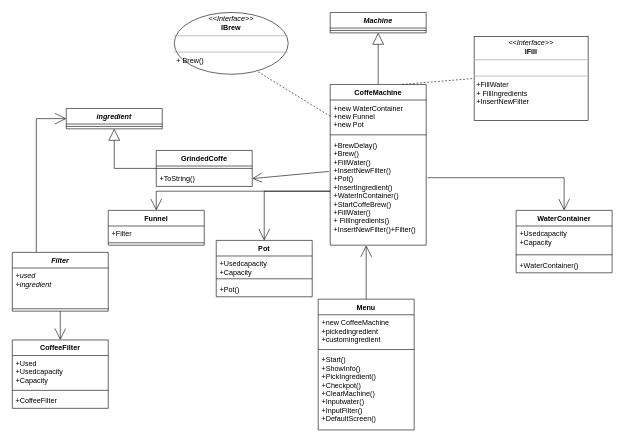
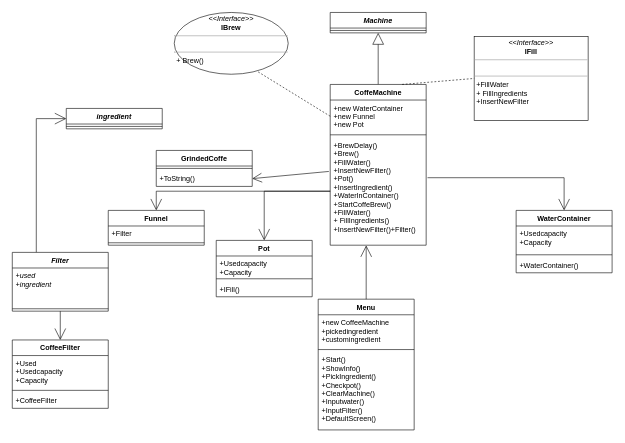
  <mxCell id="0" />
  <mxCell id="1" parent="0" />
  <mxCell id="2" value="Machine" style="swimlane;fontStyle=3;align=center;verticalAlign=top;childLayout=stackLayout;horizontal=1;startSize=26;horizontalStack=0;resizeParent=1;resizeParentMax=0;resizeLast=0;collapsible=1;marginBottom=0;" vertex="1" parent="1"><mxGeometry x="550" y="20" width="160" height="34" as="geometry" /></mxCell>
  <mxCell id="3" value="" style="line;strokeWidth=1;fillColor=none;align=left;verticalAlign=middle;spacingTop=-1;spacingLeft=3;spacingRight=3;rotatable=0;labelPosition=right;points=[];portConstraint=eastwest;" vertex="1" parent="2"><mxGeometry y="26" width="160" height="8" as="geometry" /></mxCell>
  <mxCell id="4" style="edgeStyle=orthogonalEdgeStyle;rounded=0;orthogonalLoop=1;jettySize=auto;html=1;exitX=0.5;exitY=0;exitDx=0;exitDy=0;entryX=0.5;entryY=1;entryDx=0;entryDy=0;endArrow=block;endFill=0;endSize=17;" edge="1" parent="1" source="31" target="2"><mxGeometry relative="1" as="geometry"><mxPoint x="630" y="220" as="sourcePoint" /></mxGeometry></mxCell>
  <mxCell id="5" value="Funnel" style="swimlane;fontStyle=1;align=center;verticalAlign=top;childLayout=stackLayout;horizontal=1;startSize=26;horizontalStack=0;resizeParent=1;resizeParentMax=0;resizeLast=0;collapsible=1;marginBottom=0;" vertex="1" parent="1"><mxGeometry x="180" y="350" width="160" height="58" as="geometry" /></mxCell>
  <mxCell id="6" value="+Filter&#10;" style="text;strokeColor=none;fillColor=none;align=left;verticalAlign=top;spacingLeft=4;spacingRight=4;overflow=hidden;rotatable=0;points=[[0,0.5],[1,0.5]];portConstraint=eastwest;" vertex="1" parent="5"><mxGeometry y="26" width="160" height="24" as="geometry" /></mxCell>
  <mxCell id="7" value="" style="line;strokeWidth=1;fillColor=none;align=left;verticalAlign=middle;spacingTop=-1;spacingLeft=3;spacingRight=3;rotatable=0;labelPosition=right;points=[];portConstraint=eastwest;" vertex="1" parent="5"><mxGeometry y="50" width="160" height="8" as="geometry" /></mxCell>
  <mxCell id="8" style="edgeStyle=orthogonalEdgeStyle;rounded=0;orthogonalLoop=1;jettySize=auto;html=1;exitX=0.5;exitY=1;exitDx=0;exitDy=0;entryX=0.5;entryY=0;entryDx=0;entryDy=0;endArrow=open;endFill=0;endSize=17;" edge="1" parent="1" source="10" target="19"><mxGeometry relative="1" as="geometry" /></mxCell>
  <mxCell id="9" style="edgeStyle=orthogonalEdgeStyle;rounded=0;orthogonalLoop=1;jettySize=auto;html=1;exitX=0.25;exitY=0;exitDx=0;exitDy=0;entryX=0;entryY=0.5;entryDx=0;entryDy=0;endArrow=open;endFill=0;endSize=17;" edge="1" parent="1" source="10" target="13"><mxGeometry relative="1" as="geometry" /></mxCell>
  <mxCell id="10" value="Filter" style="swimlane;fontStyle=3;align=center;verticalAlign=top;childLayout=stackLayout;horizontal=1;startSize=26;horizontalStack=0;resizeParent=1;resizeParentMax=0;resizeLast=0;collapsible=1;marginBottom=0;" vertex="1" parent="1"><mxGeometry x="20" y="420" width="160" height="98" as="geometry" /></mxCell>
  <mxCell id="11" value="+used&#10;+ingredient&#10;&#10;&#10;" style="text;strokeColor=none;fillColor=none;align=left;verticalAlign=top;spacingLeft=4;spacingRight=4;overflow=hidden;rotatable=0;points=[[0,0.5],[1,0.5]];portConstraint=eastwest;fontStyle=2" vertex="1" parent="10"><mxGeometry y="26" width="160" height="64" as="geometry" /></mxCell>
  <mxCell id="12" value="" style="line;strokeWidth=1;fillColor=none;align=left;verticalAlign=middle;spacingTop=-1;spacingLeft=3;spacingRight=3;rotatable=0;labelPosition=right;points=[];portConstraint=eastwest;" vertex="1" parent="10"><mxGeometry y="90" width="160" height="8" as="geometry" /></mxCell>
  <mxCell id="13" value="ingredient" style="swimlane;fontStyle=3;align=center;verticalAlign=top;childLayout=stackLayout;horizontal=1;startSize=26;horizontalStack=0;resizeParent=1;resizeParentMax=0;resizeLast=0;collapsible=1;marginBottom=0;" vertex="1" parent="1"><mxGeometry x="110" y="180" width="160" height="34" as="geometry" /></mxCell>
  <mxCell id="14" value="" style="line;strokeWidth=1;fillColor=none;align=left;verticalAlign=middle;spacingTop=-1;spacingLeft=3;spacingRight=3;rotatable=0;labelPosition=right;points=[];portConstraint=eastwest;" vertex="1" parent="13"><mxGeometry y="26" width="160" height="8" as="geometry" /></mxCell>
  <mxCell id="15" value="WaterContainer" style="swimlane;fontStyle=1;align=center;verticalAlign=top;childLayout=stackLayout;horizontal=1;startSize=26;horizontalStack=0;resizeParent=1;resizeParentMax=0;resizeLast=0;collapsible=1;marginBottom=0;" vertex="1" parent="1"><mxGeometry x="860" y="350" width="160" height="104" as="geometry" /></mxCell>
  <mxCell id="16" value="+Usedcapacity&#10;+Capacity&#10;&#10;&#10;" style="text;strokeColor=none;fillColor=none;align=left;verticalAlign=top;spacingLeft=4;spacingRight=4;overflow=hidden;rotatable=0;points=[[0,0.5],[1,0.5]];portConstraint=eastwest;" vertex="1" parent="15"><mxGeometry y="26" width="160" height="44" as="geometry" /></mxCell>
  <mxCell id="17" value="" style="line;strokeWidth=1;fillColor=none;align=left;verticalAlign=middle;spacingTop=-1;spacingLeft=3;spacingRight=3;rotatable=0;labelPosition=right;points=[];portConstraint=eastwest;" vertex="1" parent="15"><mxGeometry y="70" width="160" height="8" as="geometry" /></mxCell>
  <mxCell id="18" value="+WaterContainer()" style="text;strokeColor=none;fillColor=none;align=left;verticalAlign=top;spacingLeft=4;spacingRight=4;overflow=hidden;rotatable=0;points=[[0,0.5],[1,0.5]];portConstraint=eastwest;" vertex="1" parent="15"><mxGeometry y="78" width="160" height="26" as="geometry" /></mxCell>
  <mxCell id="19" value="CoffeeFilter" style="swimlane;fontStyle=1;align=center;verticalAlign=top;childLayout=stackLayout;horizontal=1;startSize=26;horizontalStack=0;resizeParent=1;resizeParentMax=0;resizeLast=0;collapsible=1;marginBottom=0;" vertex="1" parent="1"><mxGeometry x="20" y="566" width="160" height="114" as="geometry" /></mxCell>
  <mxCell id="20" value="+Used&#10;+Usedcapacity&#10;+Capacity&#10;&#10;&#10;" style="text;strokeColor=none;fillColor=none;align=left;verticalAlign=top;spacingLeft=4;spacingRight=4;overflow=hidden;rotatable=0;points=[[0,0.5],[1,0.5]];portConstraint=eastwest;" vertex="1" parent="19"><mxGeometry y="26" width="160" height="54" as="geometry" /></mxCell>
  <mxCell id="21" value="" style="line;strokeWidth=1;fillColor=none;align=left;verticalAlign=middle;spacingTop=-1;spacingLeft=3;spacingRight=3;rotatable=0;labelPosition=right;points=[];portConstraint=eastwest;" vertex="1" parent="19"><mxGeometry y="80" width="160" height="8" as="geometry" /></mxCell>
  <mxCell id="22" value="+CoffeeFilter" style="text;strokeColor=none;fillColor=none;align=left;verticalAlign=top;spacingLeft=4;spacingRight=4;overflow=hidden;rotatable=0;points=[[0,0.5],[1,0.5]];portConstraint=eastwest;" vertex="1" parent="19"><mxGeometry y="88" width="160" height="26" as="geometry" /></mxCell>
  <mxCell id="23" value="GrindedCoffe" style="swimlane;fontStyle=1;align=center;verticalAlign=top;childLayout=stackLayout;horizontal=1;startSize=26;horizontalStack=0;resizeParent=1;resizeParentMax=0;resizeLast=0;collapsible=1;marginBottom=0;" vertex="1" parent="1"><mxGeometry x="260" y="250" width="160" height="60" as="geometry" /></mxCell>
  <mxCell id="24" value="" style="line;strokeWidth=1;fillColor=none;align=left;verticalAlign=middle;spacingTop=-1;spacingLeft=3;spacingRight=3;rotatable=0;labelPosition=right;points=[];portConstraint=eastwest;" vertex="1" parent="23"><mxGeometry y="26" width="160" height="8" as="geometry" /></mxCell>
  <mxCell id="25" value="+ToString()" style="text;strokeColor=none;fillColor=none;align=left;verticalAlign=top;spacingLeft=4;spacingRight=4;overflow=hidden;rotatable=0;points=[[0,0.5],[1,0.5]];portConstraint=eastwest;" vertex="1" parent="23"><mxGeometry y="34" width="160" height="26" as="geometry" /></mxCell>
  <mxCell id="26" value="Menu" style="swimlane;fontStyle=1;align=center;verticalAlign=top;childLayout=stackLayout;horizontal=1;startSize=26;horizontalStack=0;resizeParent=1;resizeParentMax=0;resizeLast=0;collapsible=1;marginBottom=0;" vertex="1" parent="1"><mxGeometry x="530" y="498" width="160" height="218" as="geometry" /></mxCell>
  <mxCell id="27" value="+new CoffeeMachine&#10;+pickedingredient&#10;+customingredient&#10;" style="text;strokeColor=none;fillColor=none;align=left;verticalAlign=top;spacingLeft=4;spacingRight=4;overflow=hidden;rotatable=0;points=[[0,0.5],[1,0.5]];portConstraint=eastwest;" vertex="1" parent="26"><mxGeometry y="26" width="160" height="54" as="geometry" /></mxCell>
  <mxCell id="28" value="" style="line;strokeWidth=1;fillColor=none;align=left;verticalAlign=middle;spacingTop=-1;spacingLeft=3;spacingRight=3;rotatable=0;labelPosition=right;points=[];portConstraint=eastwest;" vertex="1" parent="26"><mxGeometry y="80" width="160" height="8" as="geometry" /></mxCell>
  <mxCell id="29" value="+Start()&#10;+ShowInfo()&#10;+PickIngredient()&#10;+Checkpot()&#10;+ClearMachine()&#10;+Inputwater()&#10;+InputFilter()&#10;+DefaultScreen()&#10;&#10;" style="text;strokeColor=none;fillColor=none;align=left;verticalAlign=top;spacingLeft=4;spacingRight=4;overflow=hidden;rotatable=0;points=[[0,0.5],[1,0.5]];portConstraint=eastwest;" vertex="1" parent="26"><mxGeometry y="88" width="160" height="130" as="geometry" /></mxCell>
  <mxCell id="30" style="edgeStyle=orthogonalEdgeStyle;rounded=0;orthogonalLoop=1;jettySize=auto;html=1;exitX=1.014;exitY=0.375;exitDx=0;exitDy=0;entryX=0.5;entryY=0;entryDx=0;entryDy=0;endArrow=open;endFill=0;endSize=17;exitPerimeter=0;" edge="1" parent="1" source="34" target="15"><mxGeometry relative="1" as="geometry" /></mxCell>
  <mxCell id="31" value="CoffeMachine" style="swimlane;fontStyle=1;align=center;verticalAlign=top;childLayout=stackLayout;horizontal=1;startSize=26;horizontalStack=0;resizeParent=1;resizeParentMax=0;resizeLast=0;collapsible=1;marginBottom=0;" vertex="1" parent="1"><mxGeometry x="550" y="140" width="160" height="268" as="geometry" /></mxCell>
  <mxCell id="32" value="+new WaterContainer&#10;+new Funnel&#10;+new Pot&#10;" style="text;strokeColor=none;fillColor=none;align=left;verticalAlign=top;spacingLeft=4;spacingRight=4;overflow=hidden;rotatable=0;points=[[0,0.5],[1,0.5]];portConstraint=eastwest;" vertex="1" parent="31"><mxGeometry y="26" width="160" height="54" as="geometry" /></mxCell>
  <mxCell id="33" value="" style="line;strokeWidth=1;fillColor=none;align=left;verticalAlign=middle;spacingTop=-1;spacingLeft=3;spacingRight=3;rotatable=0;labelPosition=right;points=[];portConstraint=eastwest;" vertex="1" parent="31"><mxGeometry y="80" width="160" height="8" as="geometry" /></mxCell>
  <mxCell id="34" value="+BrewDelay()&#10;+Brew()&#10;+FillWater()&#10;+InsertNewFilter()&#10;+Pot()&#10;+InsertIngredient()&#10;+WaterInContainer()&#10;+StartCoffeBrew()&#10;+FillWater()&#10;+ FillIngredients()&#10;+InsertNewFilter()+Filter()" style="text;strokeColor=none;fillColor=none;align=left;verticalAlign=top;spacingLeft=4;spacingRight=4;overflow=hidden;rotatable=0;points=[[0,0.5],[1,0.5]];portConstraint=eastwest;" vertex="1" parent="31"><mxGeometry y="88" width="160" height="180" as="geometry" /></mxCell>
  <mxCell id="35" style="edgeStyle=orthogonalEdgeStyle;rounded=0;orthogonalLoop=1;jettySize=auto;html=1;exitX=0.5;exitY=0;exitDx=0;exitDy=0;entryX=0.375;entryY=1.002;entryDx=0;entryDy=0;endArrow=open;endFill=0;endSize=17;entryPerimeter=0;" edge="1" parent="1" source="26" target="34"><mxGeometry relative="1" as="geometry" /></mxCell>
- <mxCell id="36" style="edgeStyle=orthogonalEdgeStyle;rounded=0;orthogonalLoop=1;jettySize=auto;html=1;exitX=0;exitY=0.5;exitDx=0;exitDy=0;entryX=0.5;entryY=1;entryDx=0;entryDy=0;endArrow=block;endFill=0;endSize=17;" edge="1" parent="1" source="23" target="13"><mxGeometry relative="1" as="geometry"><mxPoint x="470" y="779" as="sourcePoint" /></mxGeometry></mxCell>
  <mxCell id="37" value="&lt;p style=&quot;margin: 0px ; margin-top: 4px ; text-align: center&quot;&gt;&lt;i&gt;&amp;lt;&amp;lt;Interface&amp;gt;&amp;gt;&lt;/i&gt;&lt;br&gt;&lt;b&gt;IFill&lt;/b&gt;&lt;/p&gt;&lt;hr size=&quot;1&quot;&gt;&lt;br&gt;&lt;hr size=&quot;1&quot;&gt;&lt;p style=&quot;margin: 0px ; margin-left: 4px&quot;&gt;+FillWater&lt;br&gt;+ FillIngredients&lt;/p&gt;&lt;p style=&quot;margin: 0px ; margin-left: 4px&quot;&gt;+InsertNewFilter&lt;br&gt;&lt;/p&gt;" style="verticalAlign=top;align=left;overflow=fill;fontSize=12;fontFamily=Helvetica;html=1;" vertex="1" parent="1"><mxGeometry x="790" y="60" width="190" height="140" as="geometry" /></mxCell>
  <mxCell id="38" value="" style="endArrow=none;dashed=1;html=1;entryX=0;entryY=0.5;entryDx=0;entryDy=0;exitX=0.75;exitY=0;exitDx=0;exitDy=0;" edge="1" parent="1" source="31" target="37"><mxGeometry width="50" height="50" relative="1" as="geometry"><mxPoint x="430" y="430" as="sourcePoint" /><mxPoint x="480" y="380" as="targetPoint" /></mxGeometry></mxCell>
  <mxCell id="39" value="&lt;p style=&quot;margin: 0px ; margin-top: 4px ; text-align: center&quot;&gt;&lt;i&gt;&amp;lt;&amp;lt;Interface&amp;gt;&amp;gt;&lt;/i&gt;&lt;br&gt;&lt;b&gt;IBrew&lt;/b&gt;&lt;/p&gt;&lt;hr size=&quot;1&quot;&gt;&lt;br&gt;&lt;hr size=&quot;1&quot;&gt;&lt;p style=&quot;margin: 0px ; margin-left: 4px&quot;&gt;+ Brew()&lt;br&gt;&lt;/p&gt;" style="ellipse;verticalAlign=top;align=left;overflow=fill;fontSize=12;fontFamily=Helvetica;html=1;" vertex="1" parent="1"><mxGeometry x="290" y="20" width="190" height="103" as="geometry" /></mxCell>
  <mxCell id="40" value="" style="endArrow=none;dashed=1;html=1;entryX=0.75;entryY=1;entryDx=0;entryDy=0;exitX=0;exitY=0.5;exitDx=0;exitDy=0;" edge="1" parent="1" source="32" target="39"><mxGeometry width="50" height="50" relative="1" as="geometry"><mxPoint x="430" y="420" as="sourcePoint" /><mxPoint x="480" y="370" as="targetPoint" /></mxGeometry></mxCell>
  <mxCell id="41" value="Pot" style="swimlane;fontStyle=1;align=center;verticalAlign=top;childLayout=stackLayout;horizontal=1;startSize=26;horizontalStack=0;resizeParent=1;resizeParentMax=0;resizeLast=0;collapsible=1;marginBottom=0;" vertex="1" parent="1"><mxGeometry x="360" y="400" width="160" height="94" as="geometry" /></mxCell>
  <mxCell id="42" value="+Usedcapacity&#10;+Capacity&#10;" style="text;strokeColor=none;fillColor=none;align=left;verticalAlign=top;spacingLeft=4;spacingRight=4;overflow=hidden;rotatable=0;points=[[0,0.5],[1,0.5]];portConstraint=eastwest;" vertex="1" parent="41"><mxGeometry y="26" width="160" height="34" as="geometry" /></mxCell>
  <mxCell id="43" value="" style="line;strokeWidth=1;fillColor=none;align=left;verticalAlign=middle;spacingTop=-1;spacingLeft=3;spacingRight=3;rotatable=0;labelPosition=right;points=[];portConstraint=eastwest;" vertex="1" parent="41"><mxGeometry y="60" width="160" height="8" as="geometry" /></mxCell>
- <mxCell id="44" value="+Pot()" style="text;strokeColor=none;fillColor=none;align=left;verticalAlign=top;spacingLeft=4;spacingRight=4;overflow=hidden;rotatable=0;points=[[0,0.5],[1,0.5]];portConstraint=eastwest;" vertex="1" parent="41"><mxGeometry y="68" width="160" height="26" as="geometry" /></mxCell>
+ <mxCell id="44" value="+IFill()" style="text;strokeColor=none;fillColor=none;align=left;verticalAlign=top;spacingLeft=4;spacingRight=4;overflow=hidden;rotatable=0;points=[[0,0.5],[1,0.5]];portConstraint=eastwest;" vertex="1" parent="41"><mxGeometry y="68" width="160" height="26" as="geometry" /></mxCell>
  <mxCell id="45" style="edgeStyle=orthogonalEdgeStyle;rounded=0;orthogonalLoop=1;jettySize=auto;html=1;exitX=0;exitY=0.5;exitDx=0;exitDy=0;entryX=0.5;entryY=0;entryDx=0;entryDy=0;endArrow=open;endFill=0;endSize=17;" edge="1" parent="1" source="34" target="41"><mxGeometry relative="1" as="geometry" /></mxCell>
  <mxCell id="46" style="edgeStyle=orthogonalEdgeStyle;rounded=0;orthogonalLoop=1;jettySize=auto;html=1;exitX=0;exitY=0.5;exitDx=0;exitDy=0;entryX=0.5;entryY=0;entryDx=0;entryDy=0;endArrow=open;endFill=0;endSize=17;" edge="1" parent="1" source="34" target="5"><mxGeometry relative="1" as="geometry" /></mxCell>
  <mxCell id="47" value="" style="endArrow=open;html=1;exitX=-0.014;exitY=0.317;exitDx=0;exitDy=0;exitPerimeter=0;entryX=1;entryY=0.5;entryDx=0;entryDy=0;endSize=14;endFill=0;" edge="1" parent="1" source="34" target="25"><mxGeometry width="50" height="50" relative="1" as="geometry"><mxPoint x="310" y="420" as="sourcePoint" /><mxPoint x="360" y="370" as="targetPoint" /></mxGeometry></mxCell>
